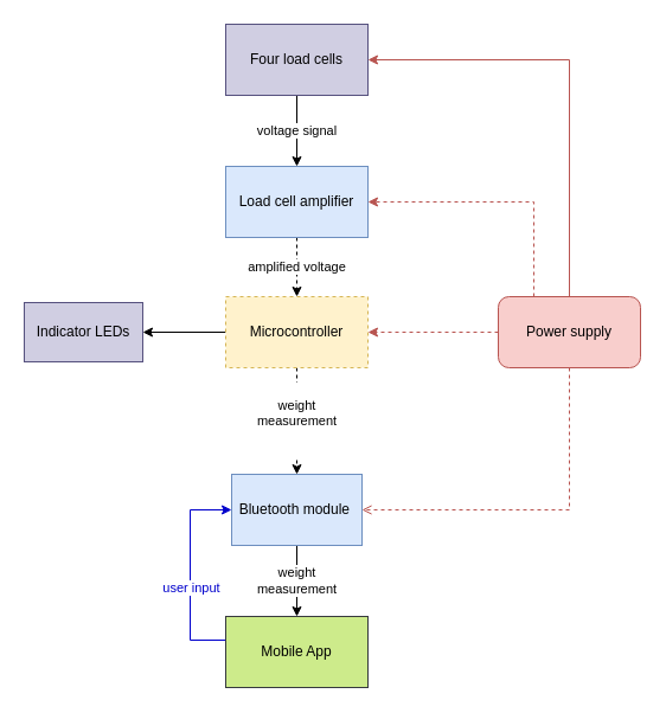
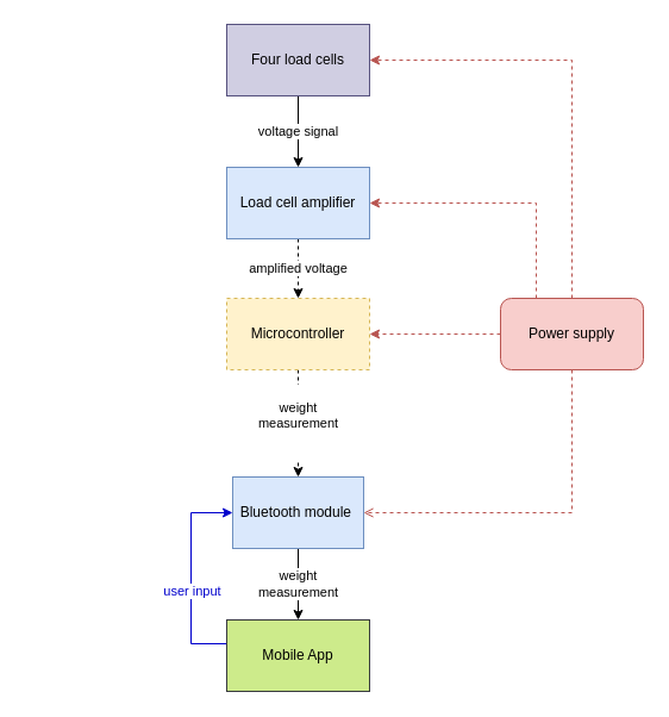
  <mxCell id="0" />
  <mxCell id="1" parent="0" />
  <mxCell id="2" value="amplified voltage" style="edgeStyle=orthogonalEdgeStyle;rounded=0;orthogonalLoop=1;jettySize=auto;html=1;exitX=0.5;exitY=1;exitDx=0;exitDy=0;entryX=0.5;entryY=0;entryDx=0;entryDy=0;dashed=1;" parent="1" source="3" target="6" edge="1"><mxGeometry relative="1" as="geometry" /></mxCell>
  <mxCell id="3" value="Load cell amplifier" style="rounded=0;whiteSpace=wrap;html=1;fillColor=#dae8fc;strokeColor=#6c8ebf;" parent="1" vertex="1"><mxGeometry x="190" y="140" width="120" height="60" as="geometry" /></mxCell>
- <mxCell id="4" style="edgeStyle=orthogonalEdgeStyle;rounded=0;orthogonalLoop=1;jettySize=auto;html=1;exitX=0;exitY=0.5;exitDx=0;exitDy=0;entryX=1;entryY=0.5;entryDx=0;entryDy=0;" edge="1" parent="1" source="6" target="17"><mxGeometry relative="1" as="geometry" /></mxCell>
  <mxCell id="5" value="&#10;&lt;span style=&quot;color: rgb(0, 0, 0); font-family: Helvetica; font-size: 11px; font-style: normal; font-variant-ligatures: normal; font-variant-caps: normal; font-weight: 400; letter-spacing: normal; orphans: 2; text-align: center; text-indent: 0px; text-transform: none; widows: 2; word-spacing: 0px; -webkit-text-stroke-width: 0px; background-color: rgb(255, 255, 255); text-decoration-thickness: initial; text-decoration-style: initial; text-decoration-color: initial; float: none; display: inline !important;&quot;&gt;weight&lt;/span&gt;&lt;br style=&quot;color: rgb(0, 0, 0); font-family: Helvetica; font-size: 11px; font-style: normal; font-variant-ligatures: normal; font-variant-caps: normal; font-weight: 400; letter-spacing: normal; orphans: 2; text-align: center; text-indent: 0px; text-transform: none; widows: 2; word-spacing: 0px; -webkit-text-stroke-width: 0px; text-decoration-thickness: initial; text-decoration-style: initial; text-decoration-color: initial;&quot;&gt;&lt;span style=&quot;color: rgb(0, 0, 0); font-family: Helvetica; font-size: 11px; font-style: normal; font-variant-ligatures: normal; font-variant-caps: normal; font-weight: 400; letter-spacing: normal; orphans: 2; text-align: center; text-indent: 0px; text-transform: none; widows: 2; word-spacing: 0px; -webkit-text-stroke-width: 0px; background-color: rgb(255, 255, 255); text-decoration-thickness: initial; text-decoration-style: initial; text-decoration-color: initial; float: none; display: inline !important;&quot;&gt;measurement&lt;/span&gt;&#10;&#10;" style="edgeStyle=orthogonalEdgeStyle;rounded=0;orthogonalLoop=1;jettySize=auto;html=1;exitX=0.5;exitY=1;exitDx=0;exitDy=0;entryX=0.5;entryY=0;entryDx=0;entryDy=0;dashed=1;" edge="1" parent="1" source="6" target="8"><mxGeometry relative="1" as="geometry" /></mxCell>
  <mxCell id="6" value="Microcontroller" style="rounded=0;whiteSpace=wrap;html=1;fillColor=#fff2cc;strokeColor=#d6b656;dashed=1;" parent="1" vertex="1"><mxGeometry x="190" y="250" width="120" height="60" as="geometry" /></mxCell>
  <mxCell id="7" value="weight &lt;br&gt;measurement" style="edgeStyle=orthogonalEdgeStyle;rounded=0;orthogonalLoop=1;jettySize=auto;html=1;exitX=0.5;exitY=1;exitDx=0;exitDy=0;entryX=0.5;entryY=0;entryDx=0;entryDy=0;" parent="1" source="8" edge="1" target="19"><mxGeometry relative="1" as="geometry"><mxPoint x="300" y="470" as="targetPoint" /><Array as="points" /></mxGeometry></mxCell>
  <mxCell id="8" value="Bluetooth module&amp;nbsp;" style="rounded=0;whiteSpace=wrap;html=1;fillColor=#dae8fc;strokeColor=#6c8ebf;" parent="1" vertex="1"><mxGeometry x="195" y="400" width="110" height="60" as="geometry" /></mxCell>
  <mxCell id="9" value="voltage signal" style="edgeStyle=orthogonalEdgeStyle;rounded=0;orthogonalLoop=1;jettySize=auto;html=1;exitX=0.5;exitY=1;exitDx=0;exitDy=0;entryX=0.5;entryY=0;entryDx=0;entryDy=0;" parent="1" source="18" target="3" edge="1"><mxGeometry relative="1" as="geometry"><mxPoint x="250" y="80" as="sourcePoint" /></mxGeometry></mxCell>
  <mxCell id="10" style="edgeStyle=orthogonalEdgeStyle;rounded=0;orthogonalLoop=1;jettySize=auto;html=1;exitX=0;exitY=0.5;exitDx=0;exitDy=0;entryX=0;entryY=0.5;entryDx=0;entryDy=0;fontColor=#000099;strokeColor=#0000CC;" parent="1" source="19" edge="1" target="8"><mxGeometry relative="1" as="geometry"><mxPoint x="445" y="490" as="sourcePoint" /><mxPoint x="440" y="340" as="targetPoint" /><Array as="points"><mxPoint x="190" y="540" /><mxPoint x="160" y="540" /><mxPoint x="160" y="430" /></Array></mxGeometry></mxCell>
  <mxCell id="11" value="&lt;font color=&quot;#0000cc&quot;&gt;user input&lt;/font&gt;" style="edgeLabel;html=1;align=center;verticalAlign=middle;resizable=0;points=[];" parent="10" vertex="1" connectable="0"><mxGeometry x="-0.093" relative="1" as="geometry"><mxPoint y="-1" as="offset" /></mxGeometry></mxCell>
- <mxCell id="12" style="edgeStyle=orthogonalEdgeStyle;rounded=0;orthogonalLoop=1;jettySize=auto;html=1;exitX=0.5;exitY=0;exitDx=0;exitDy=0;entryX=1;entryY=0.5;entryDx=0;entryDy=0;fillColor=#f8cecc;strokeColor=#b85450;dashed=0;" parent="1" source="16" target="18" edge="1"><mxGeometry relative="1" as="geometry"><mxPoint x="300" y="50" as="targetPoint" /></mxGeometry></mxCell>
+ <mxCell id="12" style="edgeStyle=orthogonalEdgeStyle;rounded=0;orthogonalLoop=1;jettySize=auto;html=1;exitX=0.5;exitY=0;exitDx=0;exitDy=0;entryX=1;entryY=0.5;entryDx=0;entryDy=0;fillColor=#f8cecc;strokeColor=#b85450;dashed=1;" parent="1" source="16" target="18" edge="1"><mxGeometry relative="1" as="geometry"><mxPoint x="300" y="50" as="targetPoint" /></mxGeometry></mxCell>
  <mxCell id="13" style="edgeStyle=orthogonalEdgeStyle;rounded=0;orthogonalLoop=1;jettySize=auto;html=1;exitX=0.25;exitY=0;exitDx=0;exitDy=0;entryX=1;entryY=0.5;entryDx=0;entryDy=0;dashed=1;fillColor=#f8cecc;strokeColor=#b85450;" parent="1" source="16" target="3" edge="1"><mxGeometry relative="1" as="geometry" /></mxCell>
  <mxCell id="14" style="edgeStyle=orthogonalEdgeStyle;rounded=0;orthogonalLoop=1;jettySize=auto;html=1;exitX=0;exitY=0.5;exitDx=0;exitDy=0;entryX=1;entryY=0.5;entryDx=0;entryDy=0;dashed=1;fillColor=#f8cecc;strokeColor=#b85450;" parent="1" source="16" target="6" edge="1"><mxGeometry relative="1" as="geometry" /></mxCell>
  <mxCell id="15" style="edgeStyle=orthogonalEdgeStyle;rounded=0;orthogonalLoop=1;jettySize=auto;html=1;exitX=0.5;exitY=1;exitDx=0;exitDy=0;entryX=1;entryY=0.5;entryDx=0;entryDy=0;fillColor=#f8cecc;strokeColor=#b85450;dashed=1;endArrow=open;" edge="1" parent="1" source="16" target="8"><mxGeometry relative="1" as="geometry" /></mxCell>
  <mxCell id="16" value="Power supply" style="rounded=1;whiteSpace=wrap;html=1;fillColor=#f8cecc;strokeColor=#b85450;" parent="1" vertex="1"><mxGeometry x="420" y="250" width="120" height="60" as="geometry" /></mxCell>
- <mxCell id="17" value="Indicator LEDs" style="rounded=0;whiteSpace=wrap;html=1;strokeColor=#56517e;fillColor=#d0cee2;" parent="1" vertex="1"><mxGeometry x="20" y="255" width="100" height="50" as="geometry" /></mxCell>
  <mxCell id="18" value="Four load cells" style="rounded=0;whiteSpace=wrap;html=1;strokeColor=#56517e;fillColor=#d0cee2;" parent="1" vertex="1"><mxGeometry x="190" y="20" width="120" height="60" as="geometry" /></mxCell>
  <mxCell id="19" value="Mobile App" style="rounded=0;whiteSpace=wrap;html=1;strokeColor=#36393d;fillColor=#cdeb8b;" parent="1" vertex="1"><mxGeometry x="190" y="520" width="120" height="60" as="geometry" /></mxCell>
